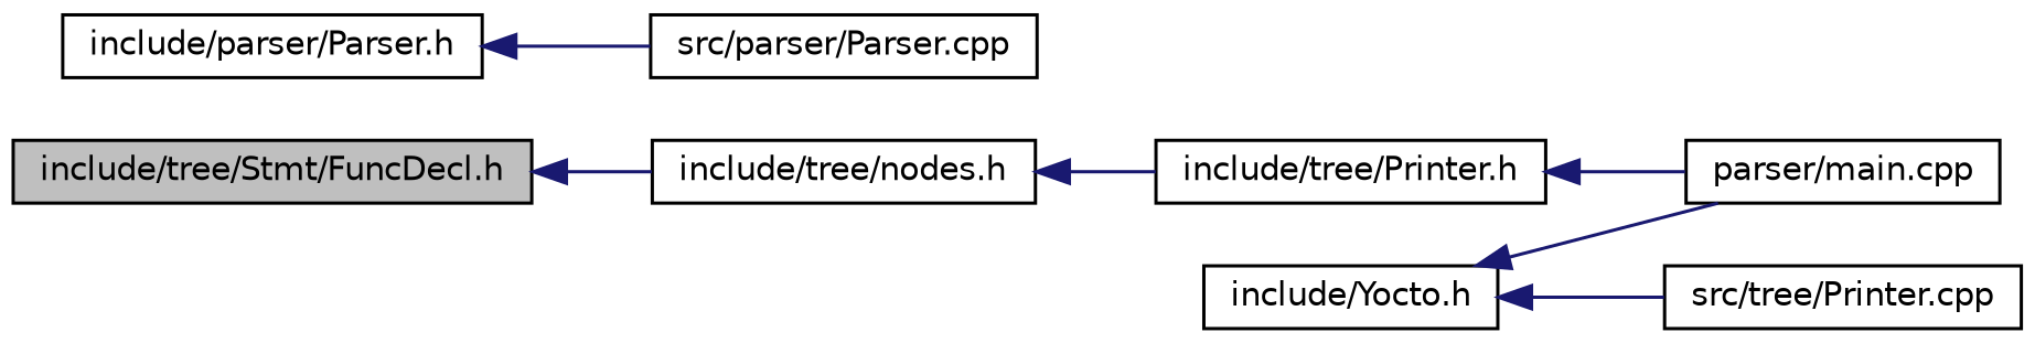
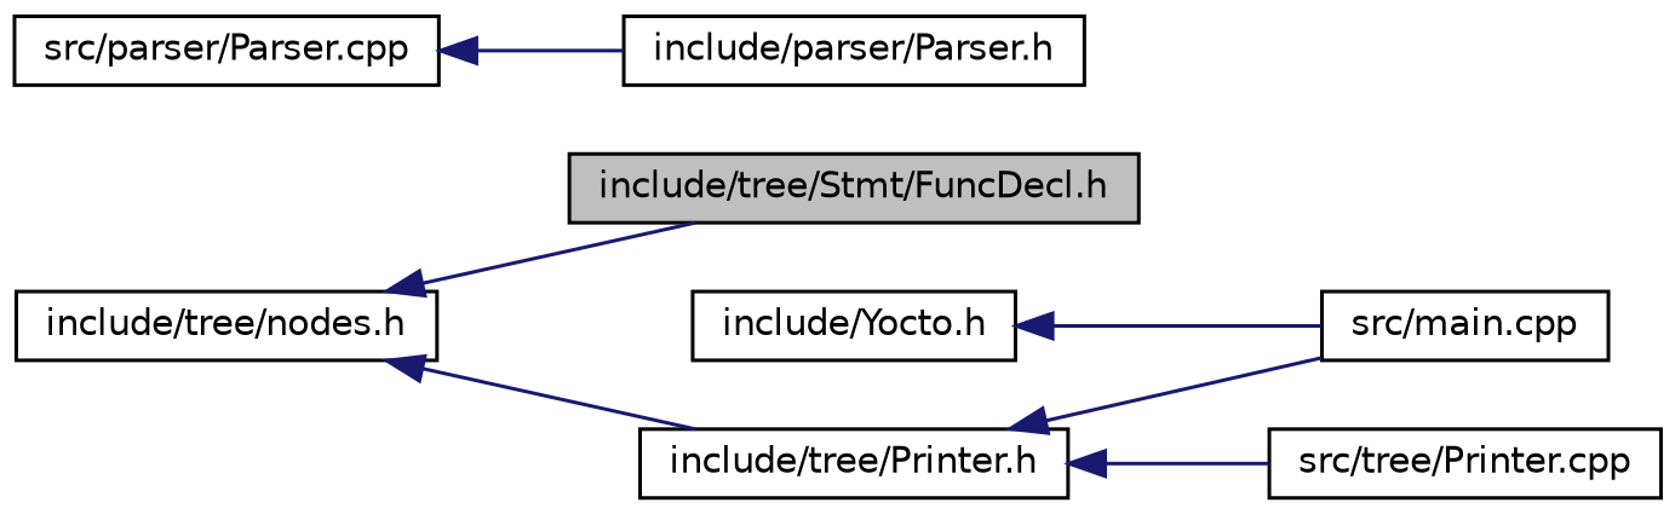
  digraph {
    rankdir=LR
    node [color=black fillcolor=white fontname=Helvetica fontsize=10 shape=record style=filled]
    edge [color=midnightblue dir=back fontname=Helvetica fontsize=10 labelfontname=Helvetica labelfontsize=10 style=solid]
    n1 [fillcolor=grey75 fontcolor=black height=0.2 label="include/tree/Stmt/FuncDecl.h" width=0.4]
    n2 [height=0.2 label="include/tree/nodes.h" width=0.4]
    n3 [height=0.2 label="include/tree/Printer.h" width=0.4]
    n4 [height=0.2 label="include/parser/Parser.h" width=0.4]
    n5 [height=0.2 label="src/parser/Parser.cpp" width=0.4]
-   n6 [height=0.2 label="parser/main.cpp" width=0.4]
+   n6 [height=0.2 label="src/main.cpp" width=0.4]
    n7 [height=0.2 label="src/tree/Printer.cpp" width=0.4]
    n8 [height=0.2 label="include/Yocto.h" width=0.4]
-   n1 -> n2
+   n2 -> n1
    n2 -> n3
    n3 -> n6
-   n8 -> n7
-   n4 -> n5
+   n3 -> n7
+   n5 -> n4
    n8 -> n6
  }
